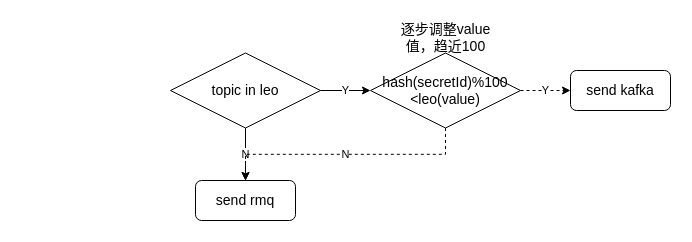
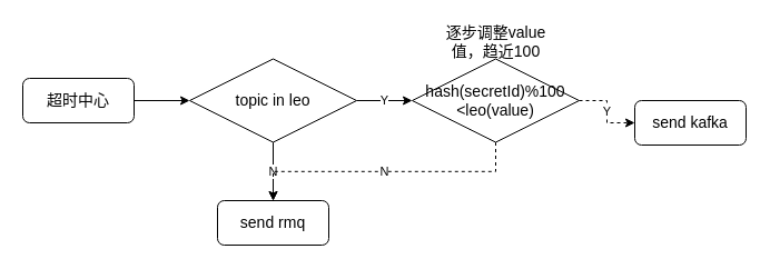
  <mxCell id="0" />
  <mxCell id="1" parent="0" />
+ <mxCell id="2" style="edgeStyle=orthogonalEdgeStyle;rounded=0;orthogonalLoop=1;jettySize=auto;html=1;exitX=1;exitY=0.5;exitDx=0;exitDy=0;entryX=0;entryY=0.5;entryDx=0;entryDy=0;" edge="1" parent="1" source="3" target="6"><mxGeometry relative="1" as="geometry" /></mxCell>
+ <mxCell id="3" value="&lt;font style=&quot;font-size: 14px&quot;&gt;超时中心&lt;/font&gt;" style="rounded=1;whiteSpace=wrap;html=1;" vertex="1" parent="1"><mxGeometry x="20" y="70" width="100" height="40" as="geometry" /></mxCell>
  <mxCell id="4" value="N" style="edgeStyle=orthogonalEdgeStyle;rounded=0;orthogonalLoop=1;jettySize=auto;html=1;exitX=0.5;exitY=1;exitDx=0;exitDy=0;entryX=0.5;entryY=0;entryDx=0;entryDy=0;" edge="1" parent="1" source="6" target="7"><mxGeometry relative="1" as="geometry" /></mxCell>
  <mxCell id="5" value="Y" style="edgeStyle=orthogonalEdgeStyle;rounded=0;orthogonalLoop=1;jettySize=auto;html=1;exitX=1;exitY=0.5;exitDx=0;exitDy=0;entryX=0;entryY=0.5;entryDx=0;entryDy=0;" edge="1" parent="1" source="6" target="10"><mxGeometry relative="1" as="geometry"><mxPoint x="370" y="90" as="targetPoint" /></mxGeometry></mxCell>
  <mxCell id="6" value="&lt;font style=&quot;font-size: 14px&quot;&gt;topic in leo&lt;/font&gt;" style="rhombus;whiteSpace=wrap;html=1;" vertex="1" parent="1"><mxGeometry x="170" y="52.5" width="150" height="75" as="geometry" /></mxCell>
  <mxCell id="7" value="&lt;font style=&quot;font-size: 14px&quot;&gt;send rmq&lt;/font&gt;" style="rounded=1;whiteSpace=wrap;html=1;" vertex="1" parent="1"><mxGeometry x="195" y="180" width="100" height="40" as="geometry" /></mxCell>
  <mxCell id="8" value="Y" style="edgeStyle=orthogonalEdgeStyle;rounded=0;orthogonalLoop=1;jettySize=auto;html=1;exitX=1;exitY=0.5;exitDx=0;exitDy=0;entryX=0;entryY=0.5;entryDx=0;entryDy=0;dashed=1;" edge="1" parent="1" source="10" target="11"><mxGeometry relative="1" as="geometry" /></mxCell>
  <mxCell id="9" value="N" style="edgeStyle=orthogonalEdgeStyle;rounded=0;orthogonalLoop=1;jettySize=auto;html=1;exitX=0.5;exitY=1;exitDx=0;exitDy=0;dashed=1;" edge="1" parent="1" source="10" target="7"><mxGeometry relative="1" as="geometry" /></mxCell>
  <mxCell id="10" value="&lt;font style=&quot;font-size: 14px&quot;&gt;hash(secretId)%100&lt;br&gt;&amp;lt;leo(value)&lt;/font&gt;" style="rhombus;whiteSpace=wrap;html=1;" vertex="1" parent="1"><mxGeometry x="370" y="52.5" width="150" height="75" as="geometry" /></mxCell>
- <mxCell id="11" value="&lt;font style=&quot;font-size: 14px&quot;&gt;send kafka&lt;/font&gt;" style="rounded=1;whiteSpace=wrap;html=1;" vertex="1" parent="1"><mxGeometry x="570" y="70" width="100" height="40" as="geometry" /></mxCell>
+ <mxCell id="11" value="&lt;font style=&quot;font-size: 14px&quot;&gt;send kafka&lt;/font&gt;" style="rounded=1;whiteSpace=wrap;html=1;" vertex="1" parent="1"><mxGeometry x="570" y="90" width="100" height="40" as="geometry" /></mxCell>
  <mxCell id="12" value="&lt;font style=&quot;font-size: 14px&quot;&gt;逐步调整value值，趋近100&lt;/font&gt;" style="text;html=1;strokeColor=none;fillColor=none;align=center;verticalAlign=middle;whiteSpace=wrap;rounded=0;" vertex="1" parent="1"><mxGeometry x="392.5" y="20" width="105" height="33" as="geometry" /></mxCell>
